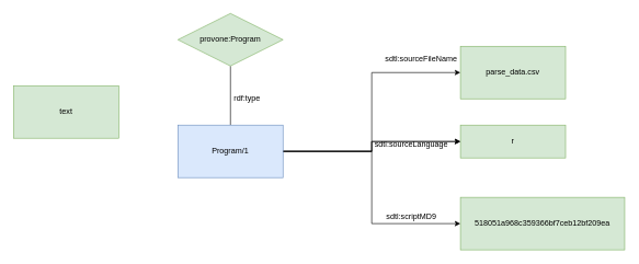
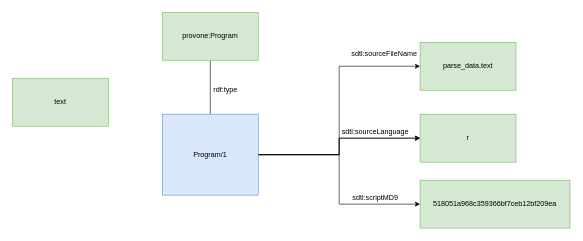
  <mxCell id="0" />
  <mxCell id="1" parent="0" />
  <mxCell id="2" value="" style="edgeStyle=orthogonalEdgeStyle;rounded=0;orthogonalLoop=1;jettySize=auto;html=1;endArrow=none;" edge="1" parent="1" source="6" target="7"><mxGeometry relative="1" as="geometry" /></mxCell>
  <mxCell id="3" style="edgeStyle=orthogonalEdgeStyle;rounded=0;orthogonalLoop=1;jettySize=auto;html=1;exitX=1;exitY=0.5;exitDx=0;exitDy=0;entryX=0;entryY=0.5;entryDx=0;entryDy=0;" edge="1" parent="1" source="6" target="9"><mxGeometry relative="1" as="geometry" /></mxCell>
  <mxCell id="4" style="edgeStyle=orthogonalEdgeStyle;rounded=0;orthogonalLoop=1;jettySize=auto;html=1;exitX=1;exitY=0.5;exitDx=0;exitDy=0;" edge="1" parent="1" source="6" target="13"><mxGeometry relative="1" as="geometry" /></mxCell>
  <mxCell id="5" style="edgeStyle=orthogonalEdgeStyle;rounded=0;orthogonalLoop=1;jettySize=auto;html=1;exitX=1;exitY=0.5;exitDx=0;exitDy=0;entryX=0;entryY=0.5;entryDx=0;entryDy=0;" edge="1" parent="1" source="6" target="11"><mxGeometry relative="1" as="geometry" /></mxCell>
- <mxCell id="6" value="Program/1" style="whiteSpace=wrap;html=1;aspect=fixed;fillColor=#dae8fc;strokeColor=#6c8ebf;" vertex="1" parent="1"><mxGeometry x="270" y="190" width="160" height="80" as="geometry" /></mxCell>
- <mxCell id="7" value="provone:Program" style="rhombus;whiteSpace=wrap;html=1;aspect=fixed;fillColor=#d5e8d4;strokeColor=#82b366;" vertex="1" parent="1"><mxGeometry x="270" y="20" width="160" height="80" as="geometry" /></mxCell>
+ <mxCell id="6" value="Program/1" style="whiteSpace=wrap;html=1;aspect=fixed;fillColor=#dae8fc;strokeColor=#6c8ebf;" vertex="1" parent="1"><mxGeometry x="270" y="190" width="160" height="135" as="geometry" /></mxCell>
+ <mxCell id="7" value="provone:Program" style="whiteSpace=wrap;html=1;aspect=fixed;fillColor=#d5e8d4;strokeColor=#82b366;" vertex="1" parent="1"><mxGeometry x="270" y="20" width="160" height="80" as="geometry" /></mxCell>
  <mxCell id="8" value="rdf:type" style="text;html=1;align=center;verticalAlign=middle;resizable=0;points=[];autosize=1;" vertex="1" parent="1"><mxGeometry x="345" y="140" width="60" height="20" as="geometry" /></mxCell>
- <mxCell id="9" value="parse_data.csv" style="whiteSpace=wrap;html=1;aspect=fixed;fillColor=#d5e8d4;strokeColor=#82b366;" vertex="1" parent="1"><mxGeometry x="700" y="70" width="160" height="80" as="geometry" /></mxCell>
+ <mxCell id="9" value="parse_data.text" style="whiteSpace=wrap;html=1;aspect=fixed;fillColor=#d5e8d4;strokeColor=#82b366;" vertex="1" parent="1"><mxGeometry x="700" y="70" width="160" height="80" as="geometry" /></mxCell>
  <mxCell id="10" value="sdtl:sourceFileName" style="text;html=1;align=center;verticalAlign=middle;resizable=0;points=[];autosize=1;" vertex="1" parent="1"><mxGeometry x="580" y="80" width="120" height="20" as="geometry" /></mxCell>
  <mxCell id="11" value="518051a968c359366bf7ceb12bf209ea" style="whiteSpace=wrap;html=1;aspect=fixed;fillColor=#d5e8d4;strokeColor=#82b366;" vertex="1" parent="1"><mxGeometry x="700" y="300" width="250" height="80" as="geometry" /></mxCell>
  <mxCell id="12" value="sdtl:sourceLanguage" style="text;html=1;align=center;verticalAlign=middle;resizable=0;points=[];autosize=1;" vertex="1" parent="1"><mxGeometry x="560" y="210" width="130" height="20" as="geometry" /></mxCell>
- <mxCell id="13" value="r" style="whiteSpace=wrap;html=1;aspect=fixed;fillColor=#d5e8d4;strokeColor=#82b366;" vertex="1" parent="1"><mxGeometry x="700" y="190" width="160" height="50" as="geometry" /></mxCell>
+ <mxCell id="13" value="r" style="whiteSpace=wrap;html=1;aspect=fixed;fillColor=#d5e8d4;strokeColor=#82b366;" vertex="1" parent="1"><mxGeometry x="700" y="190" width="160" height="80" as="geometry" /></mxCell>
  <mxCell id="14" style="edgeStyle=orthogonalEdgeStyle;rounded=0;orthogonalLoop=1;jettySize=auto;html=1;exitX=1;exitY=0.5;exitDx=0;exitDy=0;" edge="1" parent="1" source="6" target="13"><mxGeometry relative="1" as="geometry"><mxPoint x="430" y="230" as="sourcePoint" /><mxPoint x="700" y="300" as="targetPoint" /></mxGeometry></mxCell>
  <mxCell id="15" value="sdtl:scriptMD9" style="text;html=1;align=center;verticalAlign=middle;resizable=0;points=[];autosize=1;" vertex="1" parent="1"><mxGeometry x="580" y="320" width="90" height="20" as="geometry" /></mxCell>
  <mxCell id="16" value="text" style="whiteSpace=wrap;html=1;aspect=fixed;fillColor=#d5e8d4;strokeColor=#82b366;" vertex="1" parent="1"><mxGeometry x="20" y="130" width="160" height="80" as="geometry" /></mxCell>
